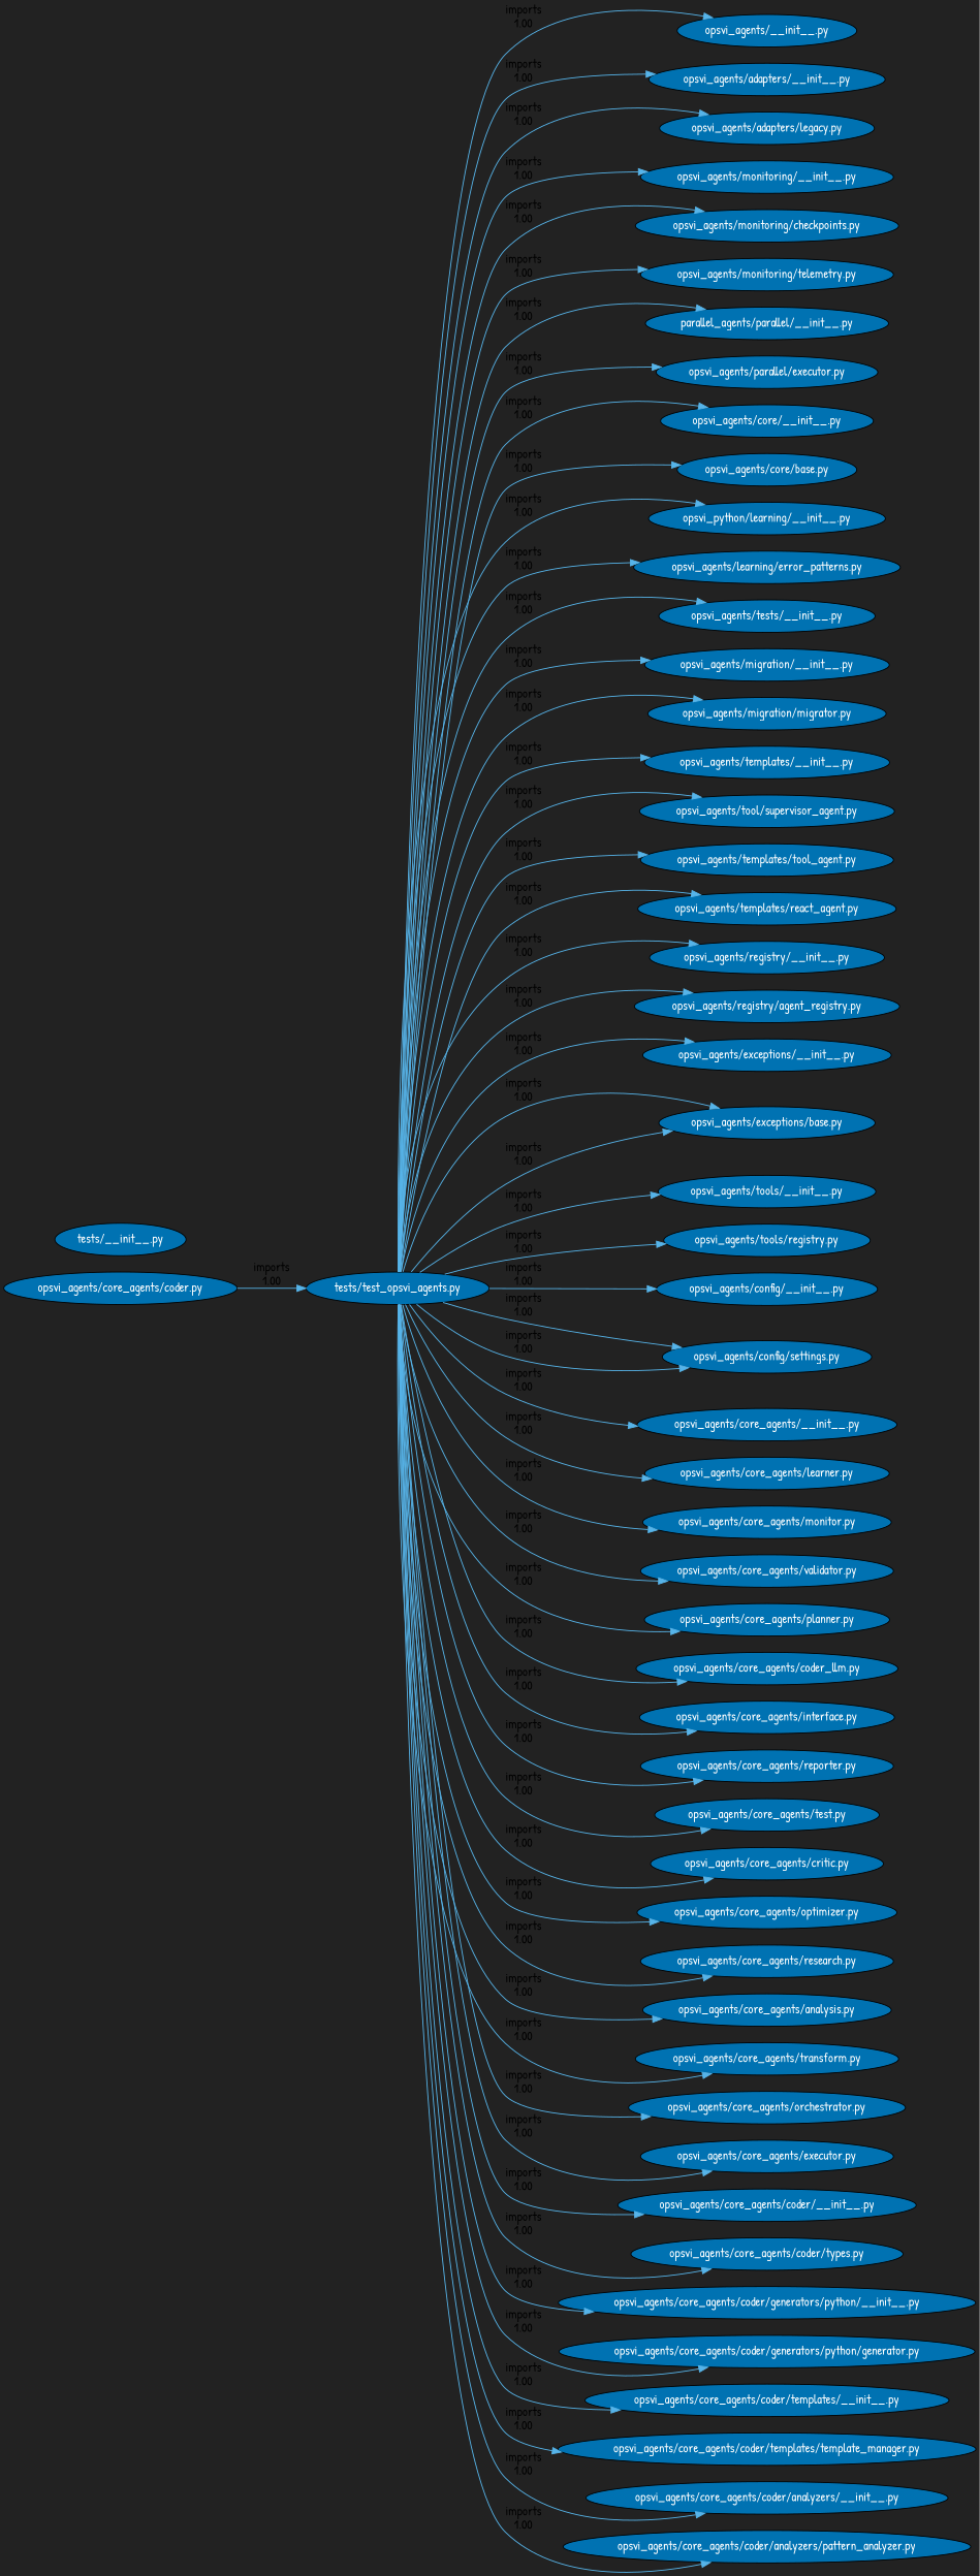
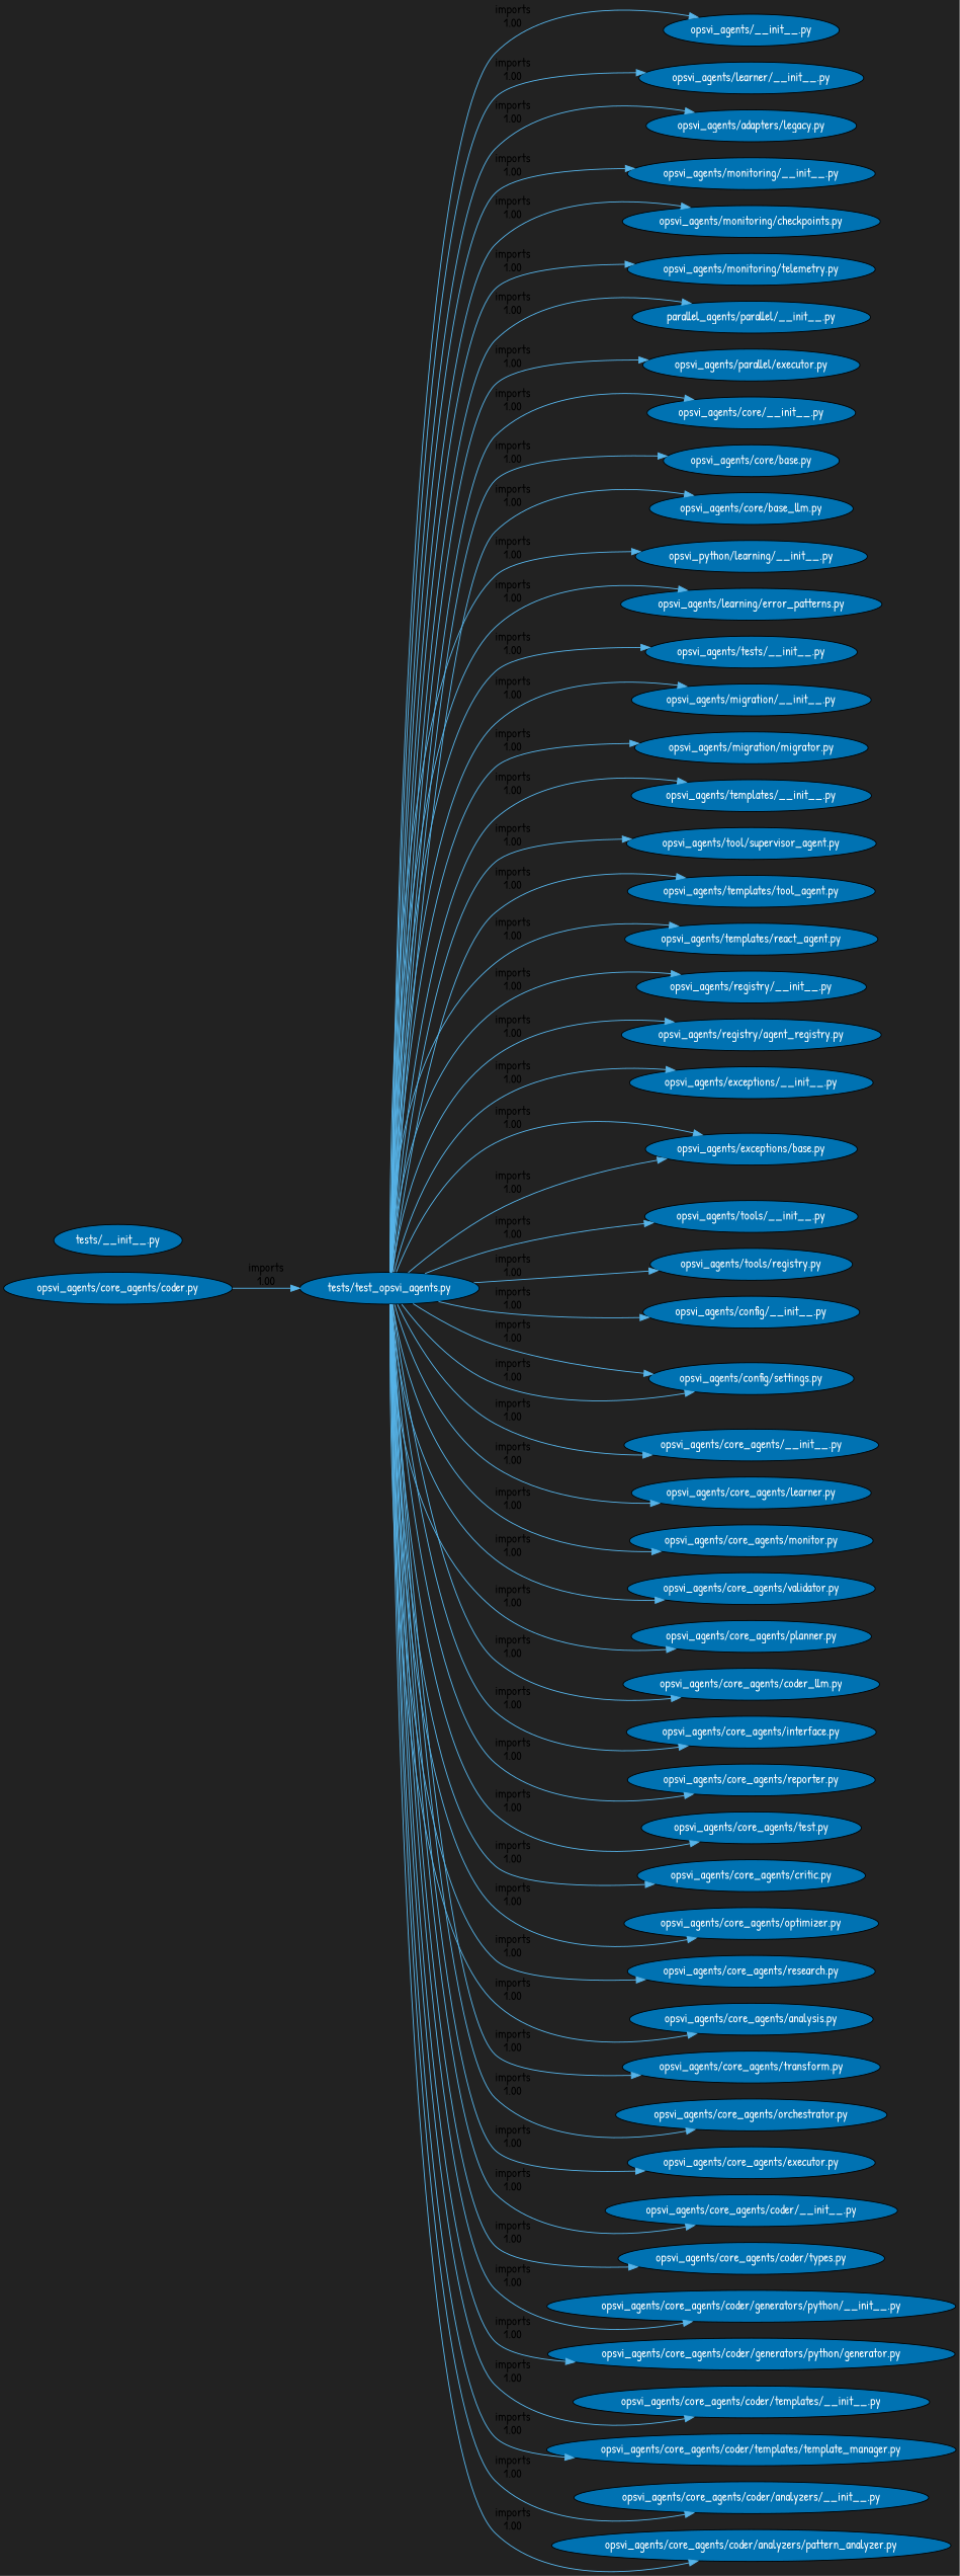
  digraph {
    bgcolor="#222222"
    fontname="Patrick Hand"
    rankdir=LR
    node [fillcolor="#0072B2" fontcolor="#FFFFFF" fontname="Patrick Hand" style=filled]
    edge [color="#56B4E9" fontname="Patrick Hand"]
    n1 [label="opsvi_agents/__init__.py"]
-   n2 [label="opsvi_agents/adapters/__init__.py"]
+   n2 [label="opsvi_agents/learner/__init__.py"]
    n3 [label="opsvi_agents/adapters/legacy.py"]
    n4 [label="opsvi_agents/monitoring/__init__.py"]
    n5 [label="opsvi_agents/monitoring/checkpoints.py"]
    n6 [label="opsvi_agents/monitoring/telemetry.py"]
    n7 [label="parallel_agents/parallel/__init__.py"]
    n8 [label="opsvi_agents/parallel/executor.py"]
    n9 [label="opsvi_agents/core/__init__.py"]
    n10 [label="opsvi_agents/core/base.py"]
+   n11 [label="opsvi_agents/core/base_llm.py"]
    n12 [label="opsvi_python/learning/__init__.py"]
    n13 [label="opsvi_agents/learning/error_patterns.py"]
    n14 [label="opsvi_agents/tests/__init__.py"]
    n15 [label="opsvi_agents/migration/__init__.py"]
    n16 [label="opsvi_agents/migration/migrator.py"]
    n17 [label="opsvi_agents/templates/__init__.py"]
    n18 [label="opsvi_agents/tool/supervisor_agent.py"]
    n19 [label="opsvi_agents/templates/tool_agent.py"]
    n20 [label="opsvi_agents/templates/react_agent.py"]
    n21 [label="opsvi_agents/registry/__init__.py"]
    n22 [label="opsvi_agents/registry/agent_registry.py"]
    n23 [label="opsvi_agents/exceptions/__init__.py"]
    n24 [label="opsvi_agents/exceptions/base.py"]
    n25 [label="opsvi_agents/tools/__init__.py"]
    n26 [label="opsvi_agents/tools/registry.py"]
    n27 [label="opsvi_agents/config/__init__.py"]
    n28 [label="opsvi_agents/config/settings.py"]
    n29 [label="opsvi_agents/core_agents/__init__.py"]
    n30 [label="opsvi_agents/core_agents/coder.py"]
    n31 [label="tests/test_opsvi_agents.py"]
    n32 [label="opsvi_agents/core_agents/learner.py"]
    n33 [label="opsvi_agents/core_agents/monitor.py"]
    n34 [label="opsvi_agents/core_agents/validator.py"]
    n35 [label="opsvi_agents/core_agents/planner.py"]
    n36 [label="opsvi_agents/core_agents/coder_llm.py"]
    n37 [label="opsvi_agents/core_agents/interface.py"]
    n38 [label="opsvi_agents/core_agents/reporter.py"]
    n39 [label="opsvi_agents/core_agents/test.py"]
    n40 [label="opsvi_agents/core_agents/critic.py"]
    n41 [label="opsvi_agents/core_agents/optimizer.py"]
    n42 [label="opsvi_agents/core_agents/research.py"]
    n43 [label="opsvi_agents/core_agents/analysis.py"]
    n44 [label="opsvi_agents/core_agents/transform.py"]
    n45 [label="opsvi_agents/core_agents/orchestrator.py"]
    n46 [label="opsvi_agents/core_agents/executor.py"]
    n47 [label="opsvi_agents/core_agents/coder/__init__.py"]
    n48 [label="opsvi_agents/core_agents/coder/types.py"]
    n49 [label="opsvi_agents/core_agents/coder/generators/python/__init__.py"]
    n50 [label="opsvi_agents/core_agents/coder/generators/python/generator.py"]
    n51 [label="opsvi_agents/core_agents/coder/templates/__init__.py"]
    n52 [label="opsvi_agents/core_agents/coder/templates/template_manager.py"]
    n53 [label="opsvi_agents/core_agents/coder/analyzers/__init__.py"]
    n54 [label="opsvi_agents/core_agents/coder/analyzers/pattern_analyzer.py"]
    n55 [label="tests/__init__.py"]
    n30 -> n31 [label="imports\n1.00"]
    n31 -> n1 [label="imports\n1.00"]
    n31 -> n2 [label="imports\n1.00"]
    n31 -> n3 [label="imports\n1.00"]
    n31 -> n4 [label="imports\n1.00"]
    n31 -> n5 [label="imports\n1.00"]
    n31 -> n6 [label="imports\n1.00"]
    n31 -> n7 [label="imports\n1.00"]
    n31 -> n8 [label="imports\n1.00"]
    n31 -> n9 [label="imports\n1.00"]
    n31 -> n10 [label="imports\n1.00"]
+   n31 -> n11 [label="imports\n1.00"]
    n31 -> n12 [label="imports\n1.00"]
    n31 -> n13 [label="imports\n1.00"]
    n31 -> n14 [label="imports\n1.00"]
    n31 -> n15 [label="imports\n1.00"]
    n31 -> n16 [label="imports\n1.00"]
    n31 -> n17 [label="imports\n1.00"]
    n31 -> n18 [label="imports\n1.00"]
    n31 -> n19 [label="imports\n1.00"]
    n31 -> n20 [label="imports\n1.00"]
    n31 -> n21 [label="imports\n1.00"]
    n31 -> n22 [label="imports\n1.00"]
    n31 -> n23 [label="imports\n1.00"]
    n31 -> n24 [label="imports\n1.00"]
    n31 -> n24 [label="imports\n1.00"]
    n31 -> n25 [label="imports\n1.00"]
    n31 -> n26 [label="imports\n1.00"]
    n31 -> n27 [label="imports\n1.00"]
    n31 -> n28 [label="imports\n1.00"]
    n31 -> n28 [label="imports\n1.00"]
    n31 -> n29 [label="imports\n1.00"]
    n31 -> n32 [label="imports\n1.00"]
    n31 -> n33 [label="imports\n1.00"]
    n31 -> n34 [label="imports\n1.00"]
    n31 -> n35 [label="imports\n1.00"]
    n31 -> n36 [label="imports\n1.00"]
    n31 -> n37 [label="imports\n1.00"]
    n31 -> n38 [label="imports\n1.00"]
    n31 -> n39 [label="imports\n1.00"]
    n31 -> n40 [label="imports\n1.00"]
    n31 -> n41 [label="imports\n1.00"]
    n31 -> n42 [label="imports\n1.00"]
    n31 -> n43 [label="imports\n1.00"]
    n31 -> n44 [label="imports\n1.00"]
    n31 -> n45 [label="imports\n1.00"]
    n31 -> n46 [label="imports\n1.00"]
    n31 -> n47 [label="imports\n1.00"]
    n31 -> n48 [label="imports\n1.00"]
    n31 -> n49 [label="imports\n1.00"]
    n31 -> n50 [label="imports\n1.00"]
    n31 -> n51 [label="imports\n1.00"]
    n31 -> n52 [label="imports\n1.00"]
    n31 -> n53 [label="imports\n1.00"]
    n31 -> n54 [label="imports\n1.00"]
  }
